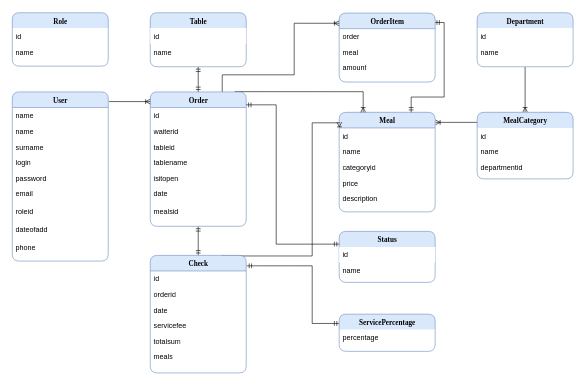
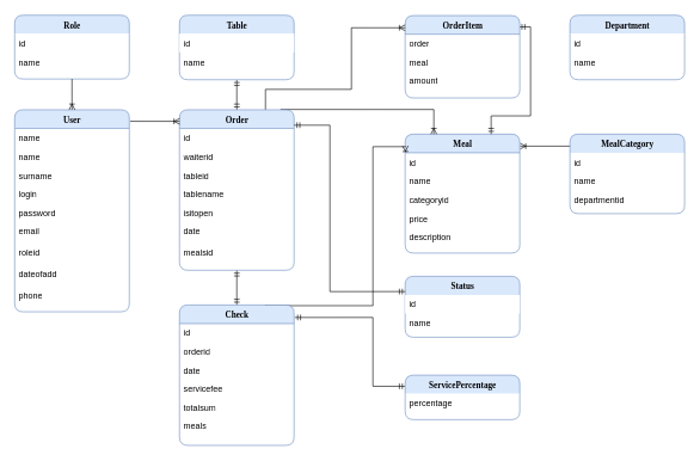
  <mxCell id="0" />
  <mxCell id="1" parent="0" />
  <mxCell id="2" value="User" style="swimlane;html=1;fontStyle=1;align=center;verticalAlign=top;childLayout=stackLayout;horizontal=1;startSize=26;horizontalStack=0;resizeParent=1;resizeLast=0;collapsible=1;marginBottom=0;swimlaneFillColor=#ffffff;rounded=1;shadow=0;comic=0;labelBackgroundColor=none;strokeColor=#6c8ebf;strokeWidth=1;fillColor=#dae8fc;fontFamily=Verdana;fontSize=12;" parent="1" vertex="1"><mxGeometry x="20" y="152.5" width="160" height="282" as="geometry"><mxRectangle x="90" y="268.5" width="60" height="26" as="alternateBounds" /></mxGeometry></mxCell>
  <mxCell id="3" value="name" style="text;html=1;strokeColor=none;fillColor=none;align=left;verticalAlign=top;spacingLeft=4;spacingRight=4;whiteSpace=wrap;overflow=hidden;rotatable=0;points=[[0,0.5],[1,0.5]];portConstraint=eastwest;" parent="2" vertex="1"><mxGeometry y="26" width="160" height="26" as="geometry" /></mxCell>
  <mxCell id="4" value="name" style="text;html=1;strokeColor=none;fillColor=none;align=left;verticalAlign=top;spacingLeft=4;spacingRight=4;whiteSpace=wrap;overflow=hidden;rotatable=0;points=[[0,0.5],[1,0.5]];portConstraint=eastwest;" parent="2" vertex="1"><mxGeometry y="52" width="160" height="26" as="geometry" /></mxCell>
  <mxCell id="5" value="surname" style="text;html=1;strokeColor=none;fillColor=none;align=left;verticalAlign=top;spacingLeft=4;spacingRight=4;whiteSpace=wrap;overflow=hidden;rotatable=0;points=[[0,0.5],[1,0.5]];portConstraint=eastwest;" parent="2" vertex="1"><mxGeometry y="78" width="160" height="26" as="geometry" /></mxCell>
  <mxCell id="6" value="login" style="text;html=1;strokeColor=none;fillColor=none;align=left;verticalAlign=top;spacingLeft=4;spacingRight=4;whiteSpace=wrap;overflow=hidden;rotatable=0;points=[[0,0.5],[1,0.5]];portConstraint=eastwest;" parent="2" vertex="1"><mxGeometry y="104" width="160" height="26" as="geometry" /></mxCell>
  <mxCell id="7" value="password" style="text;html=1;strokeColor=none;fillColor=none;align=left;verticalAlign=top;spacingLeft=4;spacingRight=4;whiteSpace=wrap;overflow=hidden;rotatable=0;points=[[0,0.5],[1,0.5]];portConstraint=eastwest;" parent="2" vertex="1"><mxGeometry y="130" width="160" height="26" as="geometry" /></mxCell>
  <mxCell id="8" value="email" style="text;html=1;strokeColor=none;fillColor=none;align=left;verticalAlign=top;spacingLeft=4;spacingRight=4;whiteSpace=wrap;overflow=hidden;rotatable=0;points=[[0,0.5],[1,0.5]];portConstraint=eastwest;" parent="2" vertex="1"><mxGeometry y="156" width="160" height="30" as="geometry" /></mxCell>
  <mxCell id="9" value="roleid" style="text;html=1;strokeColor=none;fillColor=none;align=left;verticalAlign=top;spacingLeft=4;spacingRight=4;whiteSpace=wrap;overflow=hidden;rotatable=0;points=[[0,0.5],[1,0.5]];portConstraint=eastwest;" parent="2" vertex="1"><mxGeometry y="186" width="160" height="30" as="geometry" /></mxCell>
  <mxCell id="10" value="dateofadd" style="text;html=1;strokeColor=none;fillColor=none;align=left;verticalAlign=top;spacingLeft=4;spacingRight=4;whiteSpace=wrap;overflow=hidden;rotatable=0;points=[[0,0.5],[1,0.5]];portConstraint=eastwest;" parent="2" vertex="1"><mxGeometry y="216" width="160" height="30" as="geometry" /></mxCell>
  <mxCell id="11" value="phone" style="text;html=1;strokeColor=none;fillColor=none;align=left;verticalAlign=top;spacingLeft=4;spacingRight=4;whiteSpace=wrap;overflow=hidden;rotatable=0;points=[[0,0.5],[1,0.5]];portConstraint=eastwest;" parent="2" vertex="1"><mxGeometry y="246" width="160" height="30" as="geometry" /></mxCell>
  <mxCell id="12" value="Role" style="swimlane;html=1;fontStyle=1;align=center;verticalAlign=top;childLayout=stackLayout;horizontal=1;startSize=26;horizontalStack=0;resizeParent=1;resizeLast=0;collapsible=1;marginBottom=0;swimlaneFillColor=#ffffff;rounded=1;shadow=0;comic=0;labelBackgroundColor=none;strokeColor=#6c8ebf;strokeWidth=1;fillColor=#dae8fc;fontFamily=Verdana;fontSize=12;glass=0;swimlaneLine=0;" parent="1" vertex="1"><mxGeometry x="20" y="20.5" width="160" height="89" as="geometry" /></mxCell>
  <mxCell id="13" value="id" style="text;html=1;strokeColor=none;fillColor=none;align=left;verticalAlign=top;spacingLeft=4;spacingRight=4;whiteSpace=wrap;overflow=hidden;rotatable=0;points=[[0,0.5],[1,0.5]];portConstraint=eastwest;gradientColor=none;rounded=0;" parent="12" vertex="1"><mxGeometry y="26" width="160" height="26" as="geometry" /></mxCell>
  <mxCell id="14" value="name" style="text;html=1;strokeColor=none;fillColor=none;align=left;verticalAlign=top;spacingLeft=4;spacingRight=4;whiteSpace=wrap;overflow=hidden;rotatable=0;points=[[0,0.5],[1,0.5]];portConstraint=eastwest;" parent="12" vertex="1"><mxGeometry y="52" width="160" height="26" as="geometry" /></mxCell>
  <mxCell id="15" style="edgeStyle=orthogonalEdgeStyle;rounded=0;orthogonalLoop=1;jettySize=auto;html=1;exitX=0.5;exitY=1;exitDx=0;exitDy=0;entryX=0.5;entryY=0;entryDx=0;entryDy=0;endArrow=ERmandOne;endFill=0;startArrow=ERmandOne;startFill=0;" parent="1" source="16" target="42" edge="1"><mxGeometry relative="1" as="geometry" /></mxCell>
  <mxCell id="16" value="Table" style="swimlane;html=1;fontStyle=1;align=center;verticalAlign=top;childLayout=stackLayout;horizontal=1;startSize=26;horizontalStack=0;resizeParent=1;resizeLast=0;collapsible=1;marginBottom=0;swimlaneFillColor=#ffffff;rounded=1;shadow=0;comic=0;labelBackgroundColor=none;strokeColor=#6c8ebf;strokeWidth=1;fillColor=#dae8fc;fontFamily=Verdana;fontSize=12;glass=0;swimlaneLine=0;" parent="1" vertex="1"><mxGeometry x="250" y="20.5" width="160" height="90" as="geometry" /></mxCell>
  <mxCell id="17" value="id" style="text;html=1;strokeColor=none;fillColor=#ffffff;align=left;verticalAlign=top;spacingLeft=4;spacingRight=4;whiteSpace=wrap;overflow=hidden;rotatable=0;points=[[0,0.5],[1,0.5]];portConstraint=eastwest;gradientColor=none;rounded=0;" parent="16" vertex="1"><mxGeometry y="26" width="160" height="26" as="geometry" /></mxCell>
  <mxCell id="18" value="name" style="text;html=1;strokeColor=none;fillColor=none;align=left;verticalAlign=top;spacingLeft=4;spacingRight=4;whiteSpace=wrap;overflow=hidden;rotatable=0;points=[[0,0.5],[1,0.5]];portConstraint=eastwest;" parent="16" vertex="1"><mxGeometry y="52" width="160" height="26" as="geometry" /></mxCell>
- <mxCell id="19" style="edgeStyle=orthogonalEdgeStyle;rounded=0;orthogonalLoop=1;jettySize=auto;html=1;exitX=0.5;exitY=1;exitDx=0;exitDy=0;entryX=0.5;entryY=0;entryDx=0;entryDy=0;endArrow=ERoneToMany;endFill=0;" parent="1" source="20" target="24" edge="1"><mxGeometry relative="1" as="geometry" /></mxCell>
  <mxCell id="20" value="Department" style="swimlane;html=1;fontStyle=1;align=center;verticalAlign=top;childLayout=stackLayout;horizontal=1;startSize=26;horizontalStack=0;resizeParent=1;resizeLast=0;collapsible=1;marginBottom=0;swimlaneFillColor=#ffffff;rounded=1;shadow=0;comic=0;labelBackgroundColor=none;strokeColor=#6c8ebf;strokeWidth=1;fillColor=#dae8fc;fontFamily=Verdana;fontSize=12;glass=0;swimlaneLine=0;" parent="1" vertex="1"><mxGeometry x="795" y="20.5" width="160" height="90" as="geometry" /></mxCell>
  <mxCell id="21" value="id" style="text;html=1;strokeColor=none;fillColor=none;align=left;verticalAlign=top;spacingLeft=4;spacingRight=4;whiteSpace=wrap;overflow=hidden;rotatable=0;points=[[0,0.5],[1,0.5]];portConstraint=eastwest;gradientColor=none;rounded=0;" parent="20" vertex="1"><mxGeometry y="26" width="160" height="26" as="geometry" /></mxCell>
  <mxCell id="22" value="name" style="text;html=1;strokeColor=none;fillColor=none;align=left;verticalAlign=top;spacingLeft=4;spacingRight=4;whiteSpace=wrap;overflow=hidden;rotatable=0;points=[[0,0.5],[1,0.5]];portConstraint=eastwest;" parent="20" vertex="1"><mxGeometry y="52" width="160" height="26" as="geometry" /></mxCell>
  <mxCell id="23" style="edgeStyle=orthogonalEdgeStyle;rounded=0;orthogonalLoop=1;jettySize=auto;html=1;exitX=0.007;exitY=0.151;exitDx=0;exitDy=0;entryX=1.002;entryY=0.101;entryDx=0;entryDy=0;entryPerimeter=0;exitPerimeter=0;endArrow=ERoneToMany;endFill=0;" parent="1" source="24" target="28" edge="1"><mxGeometry relative="1" as="geometry" /></mxCell>
  <mxCell id="24" value="MealCategory" style="swimlane;html=1;fontStyle=1;align=center;verticalAlign=top;childLayout=stackLayout;horizontal=1;startSize=26;horizontalStack=0;resizeParent=1;resizeLast=0;collapsible=1;marginBottom=0;swimlaneFillColor=#ffffff;rounded=1;shadow=0;comic=0;labelBackgroundColor=none;strokeColor=#6c8ebf;strokeWidth=1;fillColor=#dae8fc;fontFamily=Verdana;fontSize=12;glass=0;swimlaneLine=0;" parent="1" vertex="1"><mxGeometry x="795" y="186.5" width="160" height="111" as="geometry" /></mxCell>
  <mxCell id="25" value="id" style="text;html=1;strokeColor=none;fillColor=none;align=left;verticalAlign=top;spacingLeft=4;spacingRight=4;whiteSpace=wrap;overflow=hidden;rotatable=0;points=[[0,0.5],[1,0.5]];portConstraint=eastwest;gradientColor=none;rounded=0;" parent="24" vertex="1"><mxGeometry y="26" width="160" height="26" as="geometry" /></mxCell>
  <mxCell id="26" value="name" style="text;html=1;strokeColor=none;fillColor=none;align=left;verticalAlign=top;spacingLeft=4;spacingRight=4;whiteSpace=wrap;overflow=hidden;rotatable=0;points=[[0,0.5],[1,0.5]];portConstraint=eastwest;" parent="24" vertex="1"><mxGeometry y="52" width="160" height="26" as="geometry" /></mxCell>
  <mxCell id="27" value="departmentid" style="text;html=1;strokeColor=none;fillColor=none;align=left;verticalAlign=top;spacingLeft=4;spacingRight=4;whiteSpace=wrap;overflow=hidden;rotatable=0;points=[[0,0.5],[1,0.5]];portConstraint=eastwest;" parent="24" vertex="1"><mxGeometry y="78" width="160" height="26" as="geometry" /></mxCell>
  <mxCell id="28" value="Meal" style="swimlane;html=1;fontStyle=1;align=center;verticalAlign=top;childLayout=stackLayout;horizontal=1;startSize=26;horizontalStack=0;resizeParent=1;resizeLast=0;collapsible=1;marginBottom=0;swimlaneFillColor=#ffffff;rounded=1;shadow=0;comic=0;labelBackgroundColor=none;strokeColor=#6c8ebf;strokeWidth=1;fillColor=#dae8fc;fontFamily=Verdana;fontSize=12;" parent="1" vertex="1"><mxGeometry x="565" y="186.5" width="160" height="166" as="geometry" /></mxCell>
  <mxCell id="29" value="id" style="text;html=1;strokeColor=none;fillColor=none;align=left;verticalAlign=top;spacingLeft=4;spacingRight=4;whiteSpace=wrap;overflow=hidden;rotatable=0;points=[[0,0.5],[1,0.5]];portConstraint=eastwest;" parent="28" vertex="1"><mxGeometry y="26" width="160" height="26" as="geometry" /></mxCell>
  <mxCell id="30" value="name" style="text;html=1;strokeColor=none;fillColor=none;align=left;verticalAlign=top;spacingLeft=4;spacingRight=4;whiteSpace=wrap;overflow=hidden;rotatable=0;points=[[0,0.5],[1,0.5]];portConstraint=eastwest;" parent="28" vertex="1"><mxGeometry y="52" width="160" height="26" as="geometry" /></mxCell>
  <mxCell id="31" value="categoryid" style="text;html=1;strokeColor=none;fillColor=none;align=left;verticalAlign=top;spacingLeft=4;spacingRight=4;whiteSpace=wrap;overflow=hidden;rotatable=0;points=[[0,0.5],[1,0.5]];portConstraint=eastwest;" parent="28" vertex="1"><mxGeometry y="78" width="160" height="26" as="geometry" /></mxCell>
  <mxCell id="32" value="price" style="text;html=1;strokeColor=none;fillColor=none;align=left;verticalAlign=top;spacingLeft=4;spacingRight=4;whiteSpace=wrap;overflow=hidden;rotatable=0;points=[[0,0.5],[1,0.5]];portConstraint=eastwest;" parent="28" vertex="1"><mxGeometry y="104" width="160" height="26" as="geometry" /></mxCell>
  <mxCell id="33" value="description" style="text;html=1;strokeColor=none;fillColor=none;align=left;verticalAlign=top;spacingLeft=4;spacingRight=4;whiteSpace=wrap;overflow=hidden;rotatable=0;points=[[0,0.5],[1,0.5]];portConstraint=eastwest;" parent="28" vertex="1"><mxGeometry y="130" width="160" height="26" as="geometry" /></mxCell>
  <mxCell id="34" style="edgeStyle=orthogonalEdgeStyle;rounded=0;orthogonalLoop=1;jettySize=auto;html=1;exitX=0.994;exitY=0.137;exitDx=0;exitDy=0;entryX=0.75;entryY=0;entryDx=0;entryDy=0;exitPerimeter=0;endArrow=ERmandOne;endFill=0;startArrow=ERmandOne;startFill=0;" parent="1" source="35" target="28" edge="1"><mxGeometry relative="1" as="geometry"><Array as="points"><mxPoint x="740" y="37" /><mxPoint x="740" y="161" /><mxPoint x="685" y="161" /></Array></mxGeometry></mxCell>
  <mxCell id="35" value="OrderItem" style="swimlane;html=1;fontStyle=1;align=center;verticalAlign=top;childLayout=stackLayout;horizontal=1;startSize=26;horizontalStack=0;resizeParent=1;resizeLast=0;collapsible=1;marginBottom=0;swimlaneFillColor=#ffffff;rounded=1;shadow=0;comic=0;labelBackgroundColor=none;strokeColor=#6c8ebf;strokeWidth=1;fillColor=#dae8fc;fontFamily=Verdana;fontSize=12;" parent="1" vertex="1"><mxGeometry x="565" y="21" width="160" height="115" as="geometry" /></mxCell>
  <mxCell id="36" value="order" style="text;html=1;strokeColor=none;fillColor=none;align=left;verticalAlign=top;spacingLeft=4;spacingRight=4;whiteSpace=wrap;overflow=hidden;rotatable=0;points=[[0,0.5],[1,0.5]];portConstraint=eastwest;" parent="35" vertex="1"><mxGeometry y="26" width="160" height="26" as="geometry" /></mxCell>
  <mxCell id="37" value="meal" style="text;html=1;strokeColor=none;fillColor=none;align=left;verticalAlign=top;spacingLeft=4;spacingRight=4;whiteSpace=wrap;overflow=hidden;rotatable=0;points=[[0,0.5],[1,0.5]];portConstraint=eastwest;" parent="35" vertex="1"><mxGeometry y="52" width="160" height="26" as="geometry" /></mxCell>
  <mxCell id="38" value="amount" style="text;html=1;strokeColor=none;fillColor=none;align=left;verticalAlign=top;spacingLeft=4;spacingRight=4;whiteSpace=wrap;overflow=hidden;rotatable=0;points=[[0,0.5],[1,0.5]];portConstraint=eastwest;" parent="35" vertex="1"><mxGeometry y="78" width="160" height="26" as="geometry" /></mxCell>
  <mxCell id="39" style="edgeStyle=orthogonalEdgeStyle;rounded=0;orthogonalLoop=1;jettySize=auto;html=1;exitX=0.5;exitY=1;exitDx=0;exitDy=0;entryX=0.5;entryY=0;entryDx=0;entryDy=0;endArrow=ERmandOne;endFill=0;startArrow=ERmandOne;startFill=0;" parent="1" source="42" target="52" edge="1"><mxGeometry relative="1" as="geometry" /></mxCell>
  <mxCell id="40" style="edgeStyle=orthogonalEdgeStyle;rounded=0;orthogonalLoop=1;jettySize=auto;html=1;exitX=0.75;exitY=0;exitDx=0;exitDy=0;entryX=0;entryY=0.148;entryDx=0;entryDy=0;entryPerimeter=0;endArrow=ERoneToMany;endFill=0;" parent="1" source="42" target="35" edge="1"><mxGeometry relative="1" as="geometry"><Array as="points"><mxPoint x="370" y="124" /><mxPoint x="490" y="124" /><mxPoint x="490" y="38" /></Array></mxGeometry></mxCell>
  <mxCell id="41" style="edgeStyle=orthogonalEdgeStyle;rounded=0;orthogonalLoop=1;jettySize=auto;html=1;exitX=0.881;exitY=-0.002;exitDx=0;exitDy=0;exitPerimeter=0;entryX=0.25;entryY=0;entryDx=0;entryDy=0;endArrow=ERoneToMany;endFill=0;" parent="1" source="42" target="28" edge="1"><mxGeometry relative="1" as="geometry"><mxPoint x="520" y="204" as="targetPoint" /><Array as="points"><mxPoint x="605" y="152" /></Array></mxGeometry></mxCell>
  <mxCell id="42" value="Order" style="swimlane;html=1;fontStyle=1;align=center;verticalAlign=top;childLayout=stackLayout;horizontal=1;startSize=26;horizontalStack=0;resizeParent=1;resizeLast=0;collapsible=1;marginBottom=0;swimlaneFillColor=#ffffff;rounded=1;shadow=0;comic=0;labelBackgroundColor=none;strokeColor=#6c8ebf;strokeWidth=1;fillColor=#dae8fc;fontFamily=Verdana;fontSize=12;" parent="1" vertex="1"><mxGeometry x="250" y="152.5" width="160" height="224" as="geometry" /></mxCell>
  <mxCell id="43" value="id" style="text;html=1;strokeColor=none;fillColor=none;align=left;verticalAlign=top;spacingLeft=4;spacingRight=4;whiteSpace=wrap;overflow=hidden;rotatable=0;points=[[0,0.5],[1,0.5]];portConstraint=eastwest;" parent="42" vertex="1"><mxGeometry y="26" width="160" height="26" as="geometry" /></mxCell>
  <mxCell id="44" value="waiterid" style="text;html=1;strokeColor=none;fillColor=none;align=left;verticalAlign=top;spacingLeft=4;spacingRight=4;whiteSpace=wrap;overflow=hidden;rotatable=0;points=[[0,0.5],[1,0.5]];portConstraint=eastwest;" parent="42" vertex="1"><mxGeometry y="52" width="160" height="26" as="geometry" /></mxCell>
  <mxCell id="45" value="tableid" style="text;html=1;strokeColor=none;fillColor=none;align=left;verticalAlign=top;spacingLeft=4;spacingRight=4;whiteSpace=wrap;overflow=hidden;rotatable=0;points=[[0,0.5],[1,0.5]];portConstraint=eastwest;" parent="42" vertex="1"><mxGeometry y="78" width="160" height="26" as="geometry" /></mxCell>
  <mxCell id="46" value="tablename" style="text;html=1;strokeColor=none;fillColor=none;align=left;verticalAlign=top;spacingLeft=4;spacingRight=4;whiteSpace=wrap;overflow=hidden;rotatable=0;points=[[0,0.5],[1,0.5]];portConstraint=eastwest;" parent="42" vertex="1"><mxGeometry y="104" width="160" height="26" as="geometry" /></mxCell>
  <mxCell id="47" value="isitopen" style="text;html=1;strokeColor=none;fillColor=none;align=left;verticalAlign=top;spacingLeft=4;spacingRight=4;whiteSpace=wrap;overflow=hidden;rotatable=0;points=[[0,0.5],[1,0.5]];portConstraint=eastwest;" parent="42" vertex="1"><mxGeometry y="130" width="160" height="26" as="geometry" /></mxCell>
  <mxCell id="48" value="date" style="text;html=1;strokeColor=none;fillColor=none;align=left;verticalAlign=top;spacingLeft=4;spacingRight=4;whiteSpace=wrap;overflow=hidden;rotatable=0;points=[[0,0.5],[1,0.5]];portConstraint=eastwest;" parent="42" vertex="1"><mxGeometry y="156" width="160" height="30" as="geometry" /></mxCell>
  <mxCell id="49" value="mealsid" style="text;html=1;strokeColor=none;fillColor=none;align=left;verticalAlign=top;spacingLeft=4;spacingRight=4;whiteSpace=wrap;overflow=hidden;rotatable=0;points=[[0,0.5],[1,0.5]];portConstraint=eastwest;" parent="42" vertex="1"><mxGeometry y="186" width="160" height="30" as="geometry" /></mxCell>
  <mxCell id="50" style="edgeStyle=orthogonalEdgeStyle;rounded=0;orthogonalLoop=1;jettySize=auto;html=1;exitX=1.006;exitY=0.089;exitDx=0;exitDy=0;entryX=0;entryY=0.25;entryDx=0;entryDy=0;exitPerimeter=0;endArrow=ERmandOne;endFill=0;startArrow=ERmandOne;startFill=0;" parent="1" source="52" target="59" edge="1"><mxGeometry relative="1" as="geometry"><Array as="points"><mxPoint x="520" y="442" /><mxPoint x="520" y="538" /></Array></mxGeometry></mxCell>
  <mxCell id="51" style="edgeStyle=orthogonalEdgeStyle;rounded=0;orthogonalLoop=1;jettySize=auto;html=1;exitX=0.75;exitY=0;exitDx=0;exitDy=0;entryX=0.001;entryY=0.098;entryDx=0;entryDy=0;entryPerimeter=0;endArrow=ERoneToMany;endFill=0;" parent="1" source="52" target="28" edge="1"><mxGeometry relative="1" as="geometry"><Array as="points"><mxPoint x="520" y="426" /><mxPoint x="520" y="204" /><mxPoint x="566" y="204" /></Array></mxGeometry></mxCell>
  <mxCell id="52" value="Check" style="swimlane;html=1;fontStyle=1;align=center;verticalAlign=top;childLayout=stackLayout;horizontal=1;startSize=26;horizontalStack=0;resizeParent=1;resizeLast=0;collapsible=1;marginBottom=0;swimlaneFillColor=#ffffff;rounded=1;shadow=0;comic=0;labelBackgroundColor=none;strokeColor=#6c8ebf;strokeWidth=1;fillColor=#dae8fc;fontFamily=Verdana;fontSize=12;" parent="1" vertex="1"><mxGeometry x="250" y="425" width="160" height="196" as="geometry" /></mxCell>
  <mxCell id="53" value="id" style="text;html=1;strokeColor=none;fillColor=none;align=left;verticalAlign=top;spacingLeft=4;spacingRight=4;whiteSpace=wrap;overflow=hidden;rotatable=0;points=[[0,0.5],[1,0.5]];portConstraint=eastwest;" parent="52" vertex="1"><mxGeometry y="26" width="160" height="26" as="geometry" /></mxCell>
  <mxCell id="54" value="orderid" style="text;html=1;strokeColor=none;fillColor=none;align=left;verticalAlign=top;spacingLeft=4;spacingRight=4;whiteSpace=wrap;overflow=hidden;rotatable=0;points=[[0,0.5],[1,0.5]];portConstraint=eastwest;" parent="52" vertex="1"><mxGeometry y="52" width="160" height="26" as="geometry" /></mxCell>
  <mxCell id="55" value="date" style="text;html=1;strokeColor=none;fillColor=none;align=left;verticalAlign=top;spacingLeft=4;spacingRight=4;whiteSpace=wrap;overflow=hidden;rotatable=0;points=[[0,0.5],[1,0.5]];portConstraint=eastwest;" parent="52" vertex="1"><mxGeometry y="78" width="160" height="26" as="geometry" /></mxCell>
  <mxCell id="56" value="servicefee" style="text;html=1;strokeColor=none;fillColor=none;align=left;verticalAlign=top;spacingLeft=4;spacingRight=4;whiteSpace=wrap;overflow=hidden;rotatable=0;points=[[0,0.5],[1,0.5]];portConstraint=eastwest;" parent="52" vertex="1"><mxGeometry y="104" width="160" height="26" as="geometry" /></mxCell>
  <mxCell id="57" value="totalsum" style="text;html=1;strokeColor=none;fillColor=none;align=left;verticalAlign=top;spacingLeft=4;spacingRight=4;whiteSpace=wrap;overflow=hidden;rotatable=0;points=[[0,0.5],[1,0.5]];portConstraint=eastwest;" parent="52" vertex="1"><mxGeometry y="130" width="160" height="26" as="geometry" /></mxCell>
  <mxCell id="58" value="meals" style="text;html=1;strokeColor=none;fillColor=none;align=left;verticalAlign=top;spacingLeft=4;spacingRight=4;whiteSpace=wrap;overflow=hidden;rotatable=0;points=[[0,0.5],[1,0.5]];portConstraint=eastwest;" parent="52" vertex="1"><mxGeometry y="156" width="160" height="30" as="geometry" /></mxCell>
  <mxCell id="59" value="ServicePercentage" style="swimlane;html=1;fontStyle=1;align=center;verticalAlign=top;childLayout=stackLayout;horizontal=1;startSize=26;horizontalStack=0;resizeParent=1;resizeLast=0;collapsible=1;marginBottom=0;swimlaneFillColor=#ffffff;rounded=1;shadow=0;comic=0;labelBackgroundColor=none;strokeColor=#6c8ebf;strokeWidth=1;fillColor=#dae8fc;fontFamily=Verdana;fontSize=12;glass=0;swimlaneLine=0;" parent="1" vertex="1"><mxGeometry x="565" y="523" width="160" height="62" as="geometry" /></mxCell>
  <mxCell id="60" value="percentage" style="text;html=1;strokeColor=none;fillColor=none;align=left;verticalAlign=top;spacingLeft=4;spacingRight=4;whiteSpace=wrap;overflow=hidden;rotatable=0;points=[[0,0.5],[1,0.5]];portConstraint=eastwest;" parent="59" vertex="1"><mxGeometry y="26" width="160" height="26" as="geometry" /></mxCell>
  <mxCell id="61" value="Status" style="swimlane;html=1;fontStyle=1;align=center;verticalAlign=top;childLayout=stackLayout;horizontal=1;startSize=26;horizontalStack=0;resizeParent=1;resizeLast=0;collapsible=1;marginBottom=0;swimlaneFillColor=#ffffff;rounded=1;shadow=0;comic=0;labelBackgroundColor=none;strokeColor=#6c8ebf;strokeWidth=1;fillColor=#dae8fc;fontFamily=Verdana;fontSize=12;glass=0;swimlaneLine=0;" parent="1" vertex="1"><mxGeometry x="565" y="385" width="160" height="85" as="geometry" /></mxCell>
  <mxCell id="62" value="id" style="text;html=1;strokeColor=none;fillColor=#ffffff;align=left;verticalAlign=top;spacingLeft=4;spacingRight=4;whiteSpace=wrap;overflow=hidden;rotatable=0;points=[[0,0.5],[1,0.5]];portConstraint=eastwest;gradientColor=none;rounded=0;" parent="61" vertex="1"><mxGeometry y="26" width="160" height="26" as="geometry" /></mxCell>
  <mxCell id="63" value="name" style="text;html=1;strokeColor=none;fillColor=none;align=left;verticalAlign=top;spacingLeft=4;spacingRight=4;whiteSpace=wrap;overflow=hidden;rotatable=0;points=[[0,0.5],[1,0.5]];portConstraint=eastwest;" parent="61" vertex="1"><mxGeometry y="52" width="160" height="26" as="geometry" /></mxCell>
  <mxCell id="64" style="edgeStyle=orthogonalEdgeStyle;rounded=0;orthogonalLoop=1;jettySize=auto;html=1;entryX=0;entryY=0.25;entryDx=0;entryDy=0;endArrow=ERmandOne;endFill=0;startArrow=ERmandOne;startFill=0;" parent="1" target="61" edge="1"><mxGeometry relative="1" as="geometry"><mxPoint x="410" y="174" as="sourcePoint" /><Array as="points"><mxPoint x="460" y="174" /><mxPoint x="460" y="406" /></Array></mxGeometry></mxCell>
+ <mxCell id="65" style="edgeStyle=none;rounded=0;orthogonalLoop=1;jettySize=auto;html=1;exitX=0.5;exitY=1;exitDx=0;exitDy=0;shadow=0;endArrow=ERoneToMany;endFill=0;entryX=0.5;entryY=0;entryDx=0;entryDy=0;" edge="1" parent="1" source="12" target="2"><mxGeometry relative="1" as="geometry"><mxPoint x="-20" y="134" as="targetPoint" /></mxGeometry></mxCell>
  <mxCell id="66" style="edgeStyle=none;rounded=0;orthogonalLoop=1;jettySize=auto;html=1;exitX=1.008;exitY=0.057;exitDx=0;exitDy=0;shadow=0;endArrow=ERoneToMany;endFill=0;entryX=0.002;entryY=0.072;entryDx=0;entryDy=0;exitPerimeter=0;entryPerimeter=0;" edge="1" parent="1" source="2" target="42"><mxGeometry relative="1" as="geometry"><mxPoint x="110" y="162.5" as="targetPoint" /><mxPoint x="110" y="119.5" as="sourcePoint" /></mxGeometry></mxCell>
